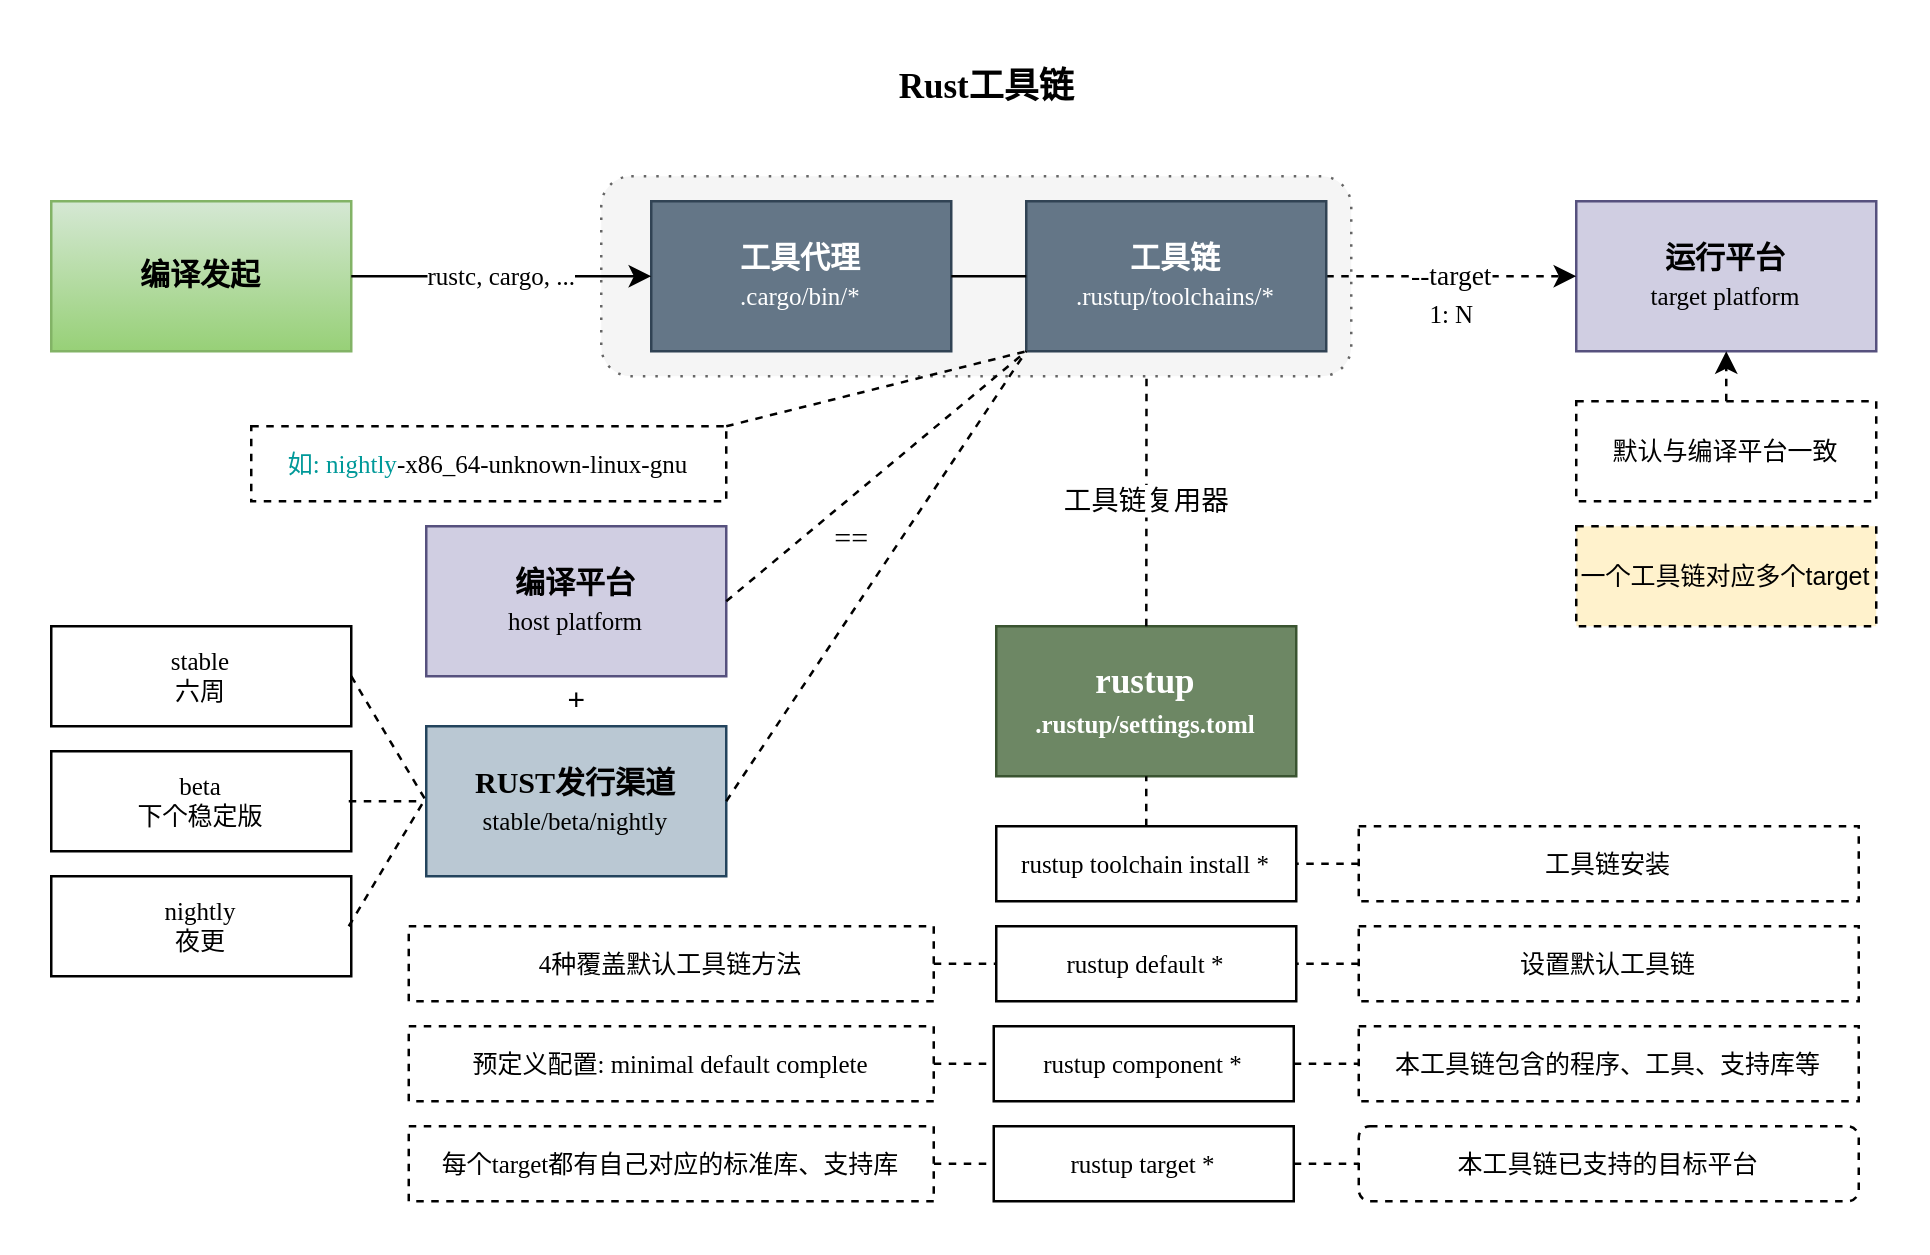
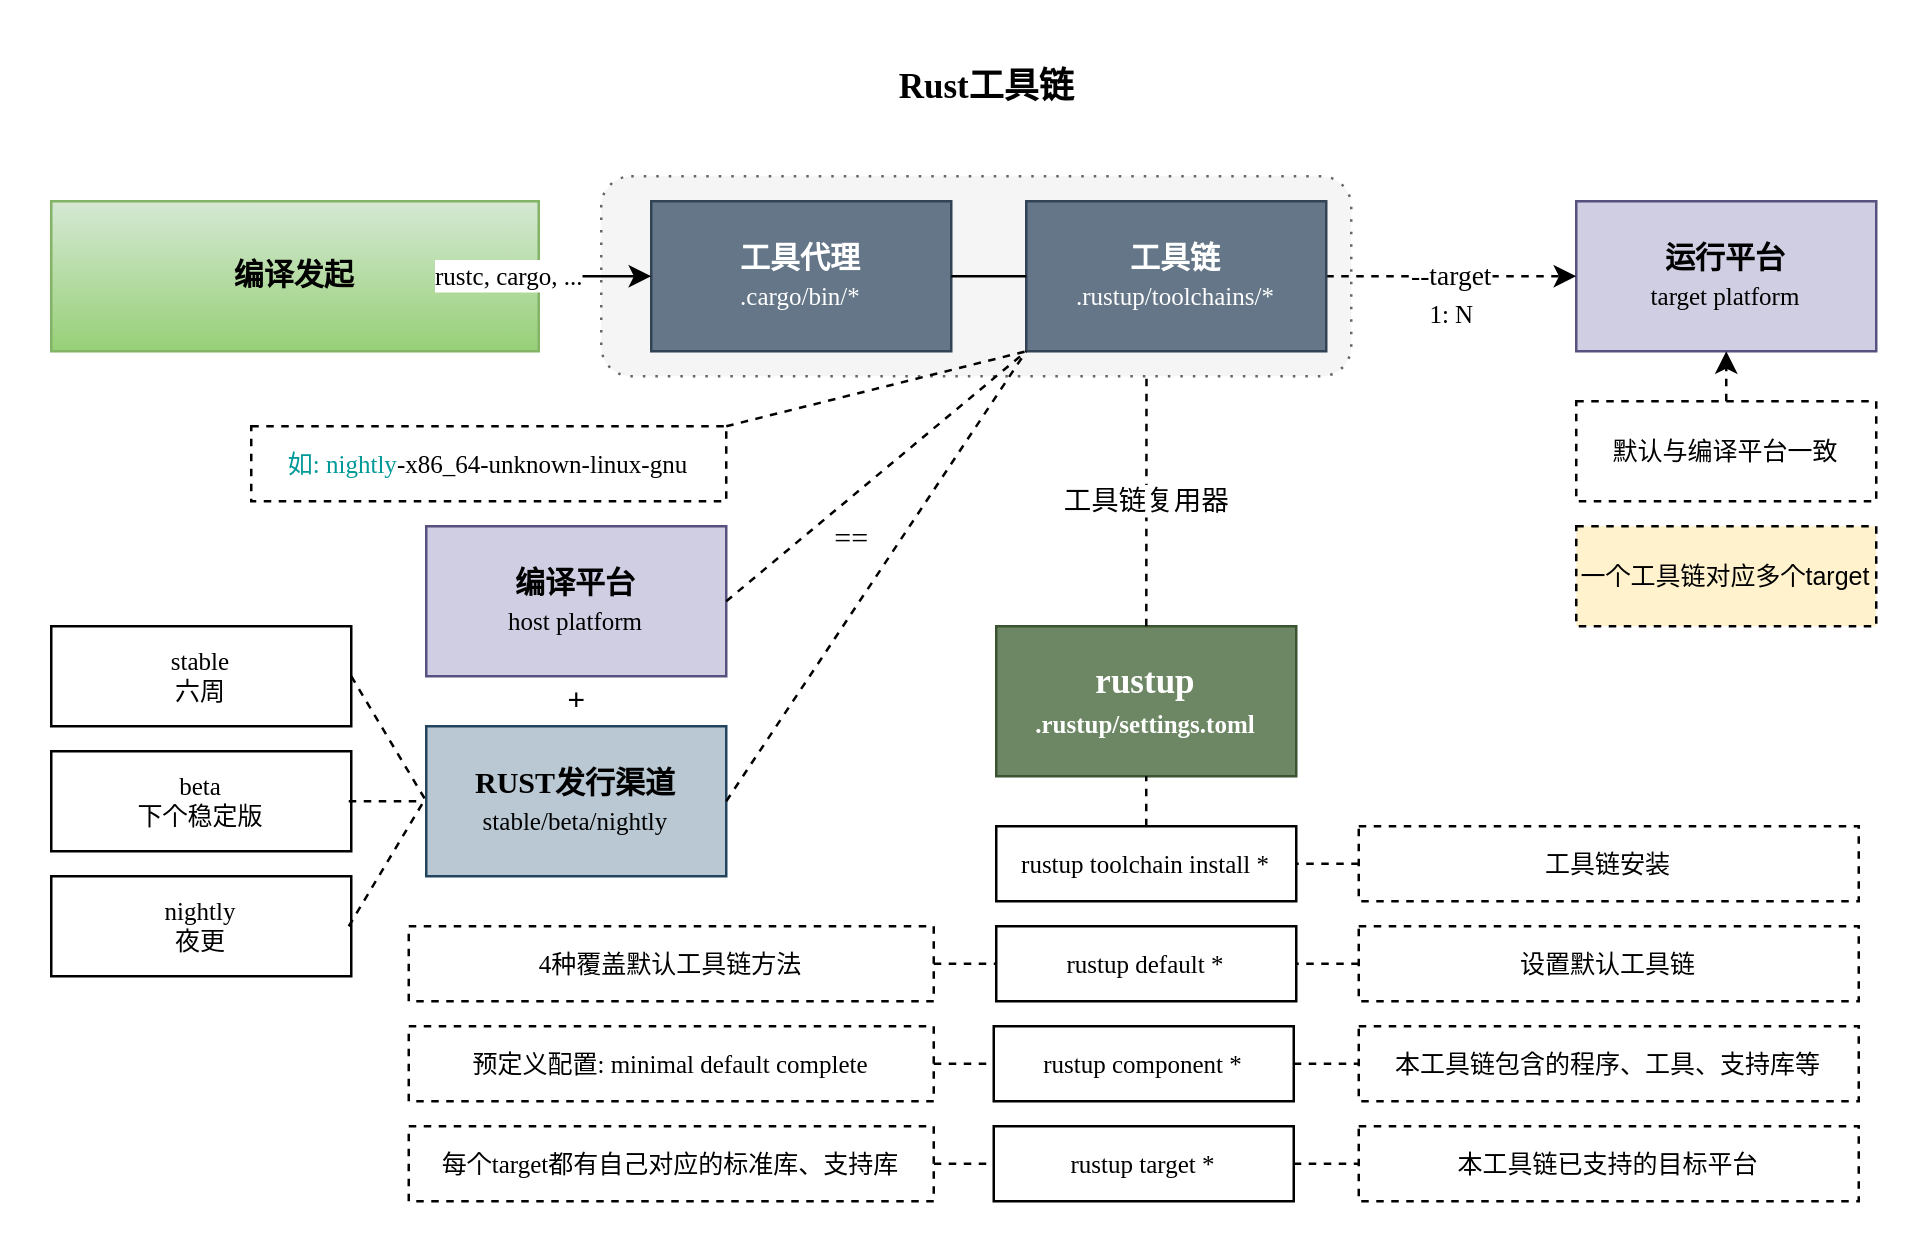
  <mxCell id="0" />
  <mxCell id="1" parent="0" />
  <mxCell id="2" value="" style="rounded=1;whiteSpace=wrap;html=1;fontSize=10;dashed=1;dashPattern=1 4;fillColor=#f5f5f5;strokeColor=#666666;fontColor=#333333;" vertex="1" parent="1"><mxGeometry x="240" y="70" width="300" height="80" as="geometry" /></mxCell>
  <mxCell id="3" value="&lt;b&gt;编译平台&lt;br&gt;&lt;/b&gt;&lt;font style=&quot;font-size: 10px;&quot;&gt;host platform&lt;/font&gt;" style="rounded=0;whiteSpace=wrap;html=1;strokeColor=#56517e;fontFamily=Comic Sans MS;fillColor=#d0cee2;" parent="1" vertex="1"><mxGeometry x="170" y="210" width="120" height="60" as="geometry" /></mxCell>
  <mxCell id="4" value="stable&lt;br style=&quot;font-size: 10px;&quot;&gt;六周" style="rounded=0;whiteSpace=wrap;html=1;fontFamily=Comic Sans MS;fontSize=10;" parent="1" vertex="1"><mxGeometry x="20" y="250" width="120" height="40" as="geometry" /></mxCell>
  <mxCell id="5" value="beta&lt;br style=&quot;font-size: 10px;&quot;&gt;下个稳定版" style="rounded=0;whiteSpace=wrap;html=1;fontFamily=Comic Sans MS;fontSize=10;" parent="1" vertex="1"><mxGeometry x="20" y="300" width="120" height="40" as="geometry" /></mxCell>
  <mxCell id="6" value="nightly&lt;br style=&quot;font-size: 10px;&quot;&gt;夜更" style="rounded=0;whiteSpace=wrap;html=1;fontFamily=Comic Sans MS;fontSize=10;" parent="1" vertex="1"><mxGeometry x="20" y="350" width="120" height="40" as="geometry" /></mxCell>
  <mxCell id="7" value="&lt;font style=&quot;&quot;&gt;&lt;b&gt;RUST发行渠道&lt;br&gt;&lt;/b&gt;&lt;/font&gt;&lt;font style=&quot;font-size: 10px;&quot;&gt;stable/beta/nightly&lt;/font&gt;" style="rounded=0;whiteSpace=wrap;html=1;strokeColor=#23445d;fontFamily=Comic Sans MS;fillColor=#bac8d3;" parent="1" vertex="1"><mxGeometry x="170" y="290" width="120" height="60" as="geometry" /></mxCell>
  <mxCell id="8" value="&lt;b&gt;运行平台&lt;br&gt;&lt;/b&gt;&lt;font style=&quot;font-size: 10px;&quot;&gt;target platform&lt;/font&gt;" style="rounded=0;whiteSpace=wrap;html=1;fontFamily=Comic Sans MS;fillColor=#d0cee2;strokeColor=#56517e;" parent="1" vertex="1"><mxGeometry x="630" y="80" width="120" height="60" as="geometry" /></mxCell>
  <mxCell id="9" value="&lt;b&gt;工具代理&lt;br&gt;&lt;/b&gt;&lt;font style=&quot;font-size: 10px;&quot;&gt;.cargo/bin/*&lt;/font&gt;" style="rounded=0;whiteSpace=wrap;html=1;fontFamily=Comic Sans MS;fillColor=#647687;fontColor=#ffffff;strokeColor=#314354;" parent="1" vertex="1"><mxGeometry x="260" y="80" width="120" height="60" as="geometry" /></mxCell>
  <mxCell id="10" value="--target" style="endArrow=classic;html=1;exitX=1;exitY=0.5;exitDx=0;exitDy=0;entryX=0;entryY=0.5;entryDx=0;entryDy=0;fontFamily=Comic Sans MS;dashed=1;" parent="1" source="11" target="8" edge="1"><mxGeometry width="50" height="50" relative="1" as="geometry"><mxPoint x="185" y="130" as="sourcePoint" /><mxPoint x="375" y="190" as="targetPoint" /></mxGeometry></mxCell>
  <mxCell id="11" value="&lt;font style=&quot;&quot;&gt;&lt;b&gt;工具链&lt;br&gt;&lt;/b&gt;&lt;/font&gt;&lt;font style=&quot;font-size: 10px;&quot;&gt;.rustup/toolchains/*&lt;/font&gt;" style="rounded=0;whiteSpace=wrap;html=1;fontFamily=Comic Sans MS;fillColor=#647687;fontColor=#ffffff;strokeColor=#314354;" parent="1" vertex="1"><mxGeometry x="410" y="80" width="120" height="60" as="geometry" /></mxCell>
- <mxCell id="12" value="&lt;b&gt;编译发起&lt;/b&gt;" style="rounded=0;whiteSpace=wrap;html=1;fontFamily=Comic Sans MS;fillColor=#d5e8d4;strokeColor=#82b366;gradientColor=#97d077;" parent="1" vertex="1"><mxGeometry x="20" y="80" width="120" height="60" as="geometry" /></mxCell>
+ <mxCell id="12" value="&lt;b&gt;编译发起&lt;/b&gt;" style="rounded=0;whiteSpace=wrap;html=1;fontFamily=Comic Sans MS;fillColor=#d5e8d4;strokeColor=#82b366;gradientColor=#97d077;" parent="1" vertex="1"><mxGeometry x="20" y="80" width="195" height="60" as="geometry" /></mxCell>
  <mxCell id="13" value="&lt;font style=&quot;font-size: 10px;&quot;&gt;rustc, cargo, ...&lt;/font&gt;" style="endArrow=classic;html=1;exitX=1;exitY=0.5;exitDx=0;exitDy=0;fontFamily=Comic Sans MS;" parent="1" source="12" target="9" edge="1"><mxGeometry width="50" height="50" relative="1" as="geometry"><mxPoint x="370" y="440" as="sourcePoint" /><mxPoint x="430" y="190" as="targetPoint" /><Array as="points"><mxPoint x="180" y="110" /></Array></mxGeometry></mxCell>
  <mxCell id="14" value="&lt;font color=&quot;#009999&quot; style=&quot;font-size: 10px;&quot;&gt;如: nightly&lt;/font&gt;-&lt;font style=&quot;font-size: 10px;&quot;&gt;x86_64-unknown-linux-gnu&lt;/font&gt;" style="rounded=0;whiteSpace=wrap;html=1;dashed=1;fontFamily=Comic Sans MS;fontSize=10;" parent="1" vertex="1"><mxGeometry x="100" y="170" width="190" height="30" as="geometry" /></mxCell>
  <mxCell id="15" value="" style="endArrow=none;html=1;fontColor=#000000;exitX=1;exitY=0.5;exitDx=0;exitDy=0;entryX=0;entryY=0.5;entryDx=0;entryDy=0;fontFamily=Comic Sans MS;" parent="1" source="9" target="11" edge="1"><mxGeometry width="50" height="50" relative="1" as="geometry"><mxPoint x="370" y="250" as="sourcePoint" /><mxPoint x="420" y="200" as="targetPoint" /></mxGeometry></mxCell>
  <mxCell id="16" value="" style="endArrow=none;dashed=1;html=1;fontColor=#000000;exitX=1;exitY=0.5;exitDx=0;exitDy=0;fontFamily=Comic Sans MS;entryX=0;entryY=1;entryDx=0;entryDy=0;" parent="1" source="3" target="11" edge="1"><mxGeometry width="50" height="50" relative="1" as="geometry"><mxPoint x="370" y="240" as="sourcePoint" /><mxPoint x="420" y="190" as="targetPoint" /></mxGeometry></mxCell>
  <mxCell id="17" value="" style="endArrow=none;dashed=1;html=1;fontColor=#000000;entryX=0;entryY=1;entryDx=0;entryDy=0;exitX=1;exitY=0.5;exitDx=0;exitDy=0;fontFamily=Comic Sans MS;" parent="1" source="7" target="11" edge="1"><mxGeometry width="50" height="50" relative="1" as="geometry"><mxPoint x="370" y="240" as="sourcePoint" /><mxPoint x="420" y="190" as="targetPoint" /></mxGeometry></mxCell>
  <mxCell id="18" value="" style="endArrow=none;dashed=1;html=1;fontColor=#000000;exitX=1;exitY=0.5;exitDx=0;exitDy=0;entryX=0;entryY=0.5;entryDx=0;entryDy=0;fontFamily=Comic Sans MS;" parent="1" source="4" target="7" edge="1"><mxGeometry width="50" height="50" relative="1" as="geometry"><mxPoint x="370" y="250" as="sourcePoint" /><mxPoint x="420" y="200" as="targetPoint" /></mxGeometry></mxCell>
  <mxCell id="19" value="" style="endArrow=none;dashed=1;html=1;fontColor=#000000;exitX=1;exitY=0.5;exitDx=0;exitDy=0;entryX=0;entryY=0.5;entryDx=0;entryDy=0;fontFamily=Comic Sans MS;" parent="1" edge="1"><mxGeometry width="50" height="50" relative="1" as="geometry"><mxPoint x="139" y="320" as="sourcePoint" /><mxPoint x="169" y="320" as="targetPoint" /></mxGeometry></mxCell>
  <mxCell id="20" value="" style="endArrow=none;dashed=1;html=1;fontColor=#000000;exitX=1;exitY=0.5;exitDx=0;exitDy=0;entryX=0;entryY=0.5;entryDx=0;entryDy=0;fontFamily=Comic Sans MS;" parent="1" edge="1"><mxGeometry width="50" height="50" relative="1" as="geometry"><mxPoint x="139" y="370" as="sourcePoint" /><mxPoint x="169" y="320" as="targetPoint" /></mxGeometry></mxCell>
  <mxCell id="21" value="==" style="text;html=1;align=center;verticalAlign=middle;resizable=0;points=[];autosize=1;strokeColor=none;fillColor=none;fontColor=#000000;fontFamily=Comic Sans MS;" parent="1" vertex="1"><mxGeometry x="320" y="200" width="40" height="30" as="geometry" /></mxCell>
  <mxCell id="22" value="&lt;b&gt;&lt;font style=&quot;font-size: 14px;&quot;&gt;rustup&lt;/font&gt;&lt;br&gt;&lt;font style=&quot;font-size: 10px;&quot;&gt;.rustup/settings.toml&lt;/font&gt;&lt;/b&gt;" style="rounded=0;whiteSpace=wrap;html=1;fontFamily=Comic Sans MS;fillColor=#6d8764;strokeColor=#3A5431;fontColor=#ffffff;" parent="1" vertex="1"><mxGeometry x="398" y="250" width="120" height="60" as="geometry" /></mxCell>
  <mxCell id="23" value="工具链复用器" style="endArrow=none;dashed=1;html=1;fontColor=#000000;fontFamily=Comic Sans MS;entryX=0.727;entryY=1;entryDx=0;entryDy=0;entryPerimeter=0;" parent="1" source="22" target="2" edge="1"><mxGeometry width="50" height="50" relative="1" as="geometry"><mxPoint x="370" y="240" as="sourcePoint" /><mxPoint x="465" y="150" as="targetPoint" /></mxGeometry></mxCell>
  <mxCell id="24" value="rustup toolchain install *" style="rounded=0;whiteSpace=wrap;html=1;fontSize=10;fontFamily=Comic Sans MS;" parent="1" vertex="1"><mxGeometry x="398" y="330" width="120" height="30" as="geometry" /></mxCell>
  <mxCell id="25" value="rustup default *" style="rounded=0;whiteSpace=wrap;html=1;fontSize=10;fontFamily=Comic Sans MS;" parent="1" vertex="1"><mxGeometry x="398" y="370" width="120" height="30" as="geometry" /></mxCell>
  <mxCell id="26" value="rustup target *" style="rounded=0;whiteSpace=wrap;html=1;fontSize=10;fontFamily=Comic Sans MS;" parent="1" vertex="1"><mxGeometry x="397" y="450" width="120" height="30" as="geometry" /></mxCell>
  <mxCell id="27" value="1: N" style="text;html=1;align=center;verticalAlign=middle;resizable=0;points=[];autosize=1;strokeColor=none;fillColor=none;fontSize=10;fontColor=#000000;dashed=1;fontFamily=Comic Sans MS;" parent="1" vertex="1"><mxGeometry x="560" y="110" width="40" height="30" as="geometry" /></mxCell>
  <mxCell id="28" value="rustup component *" style="rounded=0;whiteSpace=wrap;html=1;fontSize=10;fontFamily=Comic Sans MS;" parent="1" vertex="1"><mxGeometry x="397" y="410" width="120" height="30" as="geometry" /></mxCell>
  <mxCell id="29" value="本工具链包含的程序、工具、支持库等" style="rounded=0;whiteSpace=wrap;html=1;fontSize=10;dashed=1;fontFamily=Comic Sans MS;" parent="1" vertex="1"><mxGeometry x="543" y="410" width="200" height="30" as="geometry" /></mxCell>
- <mxCell id="30" value="本工具链已支持的目标平台" style="whiteSpace=wrap;html=1;fontSize=10;dashed=1;fontFamily=Comic Sans MS;rounded=1;" parent="1" vertex="1"><mxGeometry x="543" y="450" width="200" height="30" as="geometry" /></mxCell>
+ <mxCell id="30" value="本工具链已支持的目标平台" style="rounded=0;whiteSpace=wrap;html=1;fontSize=10;dashed=1;fontFamily=Comic Sans MS;" parent="1" vertex="1"><mxGeometry x="543" y="450" width="200" height="30" as="geometry" /></mxCell>
  <mxCell id="31" value="设置默认工具链" style="rounded=0;whiteSpace=wrap;html=1;fontSize=10;dashed=1;fontFamily=Comic Sans MS;" parent="1" vertex="1"><mxGeometry x="543" y="370" width="200" height="30" as="geometry" /></mxCell>
  <mxCell id="32" value="工具链安装" style="rounded=0;whiteSpace=wrap;html=1;fontSize=10;dashed=1;fontFamily=Comic Sans MS;" parent="1" vertex="1"><mxGeometry x="543" y="330" width="200" height="30" as="geometry" /></mxCell>
  <mxCell id="33" value="4种覆盖默认工具链方法" style="rounded=0;whiteSpace=wrap;html=1;fontSize=10;dashed=1;fontFamily=Comic Sans MS;" parent="1" vertex="1"><mxGeometry x="163" y="370" width="210" height="30" as="geometry" /></mxCell>
  <mxCell id="34" value="" style="endArrow=none;dashed=1;html=1;fontFamily=Comic Sans MS;fontSize=10;fontColor=#000000;entryX=0;entryY=0.5;entryDx=0;entryDy=0;exitX=1;exitY=0.5;exitDx=0;exitDy=0;" parent="1" source="36" target="26" edge="1"><mxGeometry width="50" height="50" relative="1" as="geometry"><mxPoint x="363" y="300" as="sourcePoint" /><mxPoint x="413" y="250" as="targetPoint" /></mxGeometry></mxCell>
  <mxCell id="35" value="" style="endArrow=none;dashed=1;html=1;fontFamily=Comic Sans MS;fontSize=10;fontColor=#000000;entryX=1;entryY=0.5;entryDx=0;entryDy=0;exitX=0;exitY=0.5;exitDx=0;exitDy=0;" parent="1" source="31" target="25" edge="1"><mxGeometry width="50" height="50" relative="1" as="geometry"><mxPoint x="363" y="300" as="sourcePoint" /><mxPoint x="413" y="250" as="targetPoint" /></mxGeometry></mxCell>
  <mxCell id="36" value="每个target都有自己对应的标准库、支持库" style="rounded=0;whiteSpace=wrap;html=1;fontSize=10;dashed=1;fontFamily=Comic Sans MS;" parent="1" vertex="1"><mxGeometry x="163" y="450" width="210" height="30" as="geometry" /></mxCell>
  <mxCell id="37" value="" style="endArrow=none;dashed=1;html=1;fontFamily=Comic Sans MS;fontSize=10;fontColor=#000000;exitX=1;exitY=0.5;exitDx=0;exitDy=0;entryX=0;entryY=0.5;entryDx=0;entryDy=0;" parent="1" source="33" target="25" edge="1"><mxGeometry width="50" height="50" relative="1" as="geometry"><mxPoint x="363" y="300" as="sourcePoint" /><mxPoint x="413" y="250" as="targetPoint" /></mxGeometry></mxCell>
  <mxCell id="38" value="" style="endArrow=none;dashed=1;html=1;fontFamily=Comic Sans MS;fontSize=10;fontColor=#000000;exitX=1;exitY=0.5;exitDx=0;exitDy=0;entryX=0;entryY=0.5;entryDx=0;entryDy=0;" parent="1" source="26" target="30" edge="1"><mxGeometry width="50" height="50" relative="1" as="geometry"><mxPoint x="363" y="300" as="sourcePoint" /><mxPoint x="413" y="250" as="targetPoint" /></mxGeometry></mxCell>
  <mxCell id="39" value="预定义配置: minimal default complete" style="rounded=0;whiteSpace=wrap;html=1;fontSize=10;dashed=1;fontFamily=Comic Sans MS;" parent="1" vertex="1"><mxGeometry x="163" y="410" width="210" height="30" as="geometry" /></mxCell>
  <mxCell id="40" value="" style="endArrow=none;dashed=1;html=1;fontFamily=Comic Sans MS;fontSize=10;fontColor=#000000;exitX=1;exitY=0.5;exitDx=0;exitDy=0;entryX=0;entryY=0.5;entryDx=0;entryDy=0;" parent="1" source="39" target="28" edge="1"><mxGeometry width="50" height="50" relative="1" as="geometry"><mxPoint x="363" y="300" as="sourcePoint" /><mxPoint x="413" y="250" as="targetPoint" /></mxGeometry></mxCell>
  <mxCell id="41" value="" style="endArrow=none;dashed=1;html=1;fontFamily=Comic Sans MS;fontSize=10;fontColor=#000000;exitX=1;exitY=0.5;exitDx=0;exitDy=0;entryX=0;entryY=0.5;entryDx=0;entryDy=0;" parent="1" source="28" target="29" edge="1"><mxGeometry width="50" height="50" relative="1" as="geometry"><mxPoint x="363" y="300" as="sourcePoint" /><mxPoint x="413" y="250" as="targetPoint" /></mxGeometry></mxCell>
  <mxCell id="42" value="Rust工具链" style="text;html=1;align=center;verticalAlign=middle;resizable=0;points=[];autosize=1;strokeColor=none;fillColor=none;fontSize=14;fontFamily=Comic Sans MS;fontColor=#000000;fontStyle=1" parent="1" vertex="1"><mxGeometry x="344" y="20" width="100" height="30" as="geometry" /></mxCell>
  <mxCell id="43" value="+" style="text;html=1;align=center;verticalAlign=middle;resizable=0;points=[];autosize=1;strokeColor=none;fillColor=none;" vertex="1" parent="1"><mxGeometry x="215" y="265" width="30" height="30" as="geometry" /></mxCell>
  <mxCell id="44" value="" style="endArrow=none;dashed=1;html=1;entryX=0.5;entryY=1;entryDx=0;entryDy=0;" edge="1" parent="1" source="24" target="22"><mxGeometry width="50" height="50" relative="1" as="geometry"><mxPoint x="370" y="510" as="sourcePoint" /><mxPoint x="420" y="460" as="targetPoint" /></mxGeometry></mxCell>
  <mxCell id="45" value="" style="endArrow=none;dashed=1;html=1;entryX=1;entryY=0.5;entryDx=0;entryDy=0;exitX=0;exitY=0.5;exitDx=0;exitDy=0;" edge="1" parent="1" source="32" target="24"><mxGeometry width="50" height="50" relative="1" as="geometry"><mxPoint x="363" y="510" as="sourcePoint" /><mxPoint x="413" y="460" as="targetPoint" /></mxGeometry></mxCell>
  <mxCell id="46" value="默认与编译平台一致" style="rounded=0;whiteSpace=wrap;html=1;fontSize=10;dashed=1;" vertex="1" parent="1"><mxGeometry x="630" y="160" width="120" height="40" as="geometry" /></mxCell>
  <mxCell id="47" value="一个工具链对应多个target" style="rounded=0;whiteSpace=wrap;html=1;fontSize=10;dashed=1;fillColor=#fff2cc;" vertex="1" parent="1"><mxGeometry x="630" y="210" width="120" height="40" as="geometry" /></mxCell>
  <mxCell id="48" value="" style="endArrow=classic;dashed=1;html=1;fontSize=10;entryX=0.5;entryY=1;entryDx=0;entryDy=0;" edge="1" parent="1" source="46" target="8"><mxGeometry width="50" height="50" relative="1" as="geometry"><mxPoint x="370" y="420" as="sourcePoint" /><mxPoint x="420" y="370" as="targetPoint" /></mxGeometry></mxCell>
  <mxCell id="49" value="" style="endArrow=none;dashed=1;html=1;fontSize=14;entryX=0;entryY=1;entryDx=0;entryDy=0;exitX=1;exitY=0;exitDx=0;exitDy=0;" edge="1" parent="1" source="14" target="11"><mxGeometry width="50" height="50" relative="1" as="geometry"><mxPoint x="420" y="430" as="sourcePoint" /><mxPoint x="470" y="380" as="targetPoint" /></mxGeometry></mxCell>
